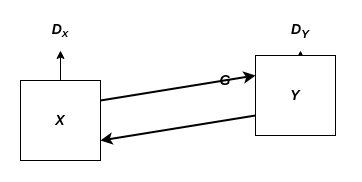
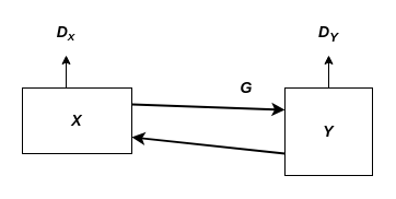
  <mxCell id="0" />
  <mxCell id="1" parent="0" />
  <mxCell id="2" style="edgeStyle=orthogonalEdgeStyle;rounded=0;orthogonalLoop=1;jettySize=auto;html=1;exitX=0.5;exitY=0;exitDx=0;exitDy=0;" edge="1" parent="1" source="4"><mxGeometry relative="1" as="geometry"><mxPoint x="60" y="50" as="targetPoint" /></mxGeometry></mxCell>
  <mxCell id="3" style="rounded=0;orthogonalLoop=1;jettySize=auto;html=1;entryX=0;entryY=0.25;entryDx=0;entryDy=0;strokeWidth=2;exitX=1;exitY=0.25;exitDx=0;exitDy=0;" edge="1" parent="1" source="4" target="7"><mxGeometry relative="1" as="geometry" /></mxCell>
- <mxCell id="4" value="&lt;b&gt;&lt;i&gt;&lt;font style=&quot;font-size: 14px&quot;&gt;X&lt;/font&gt;&lt;/i&gt;&lt;/b&gt;" style="whiteSpace=wrap;html=1;aspect=fixed;" vertex="1" parent="1"><mxGeometry x="20" y="80" width="80" height="80" as="geometry" /></mxCell>
+ <mxCell id="4" value="&lt;b&gt;&lt;i&gt;&lt;font style=&quot;font-size: 14px&quot;&gt;X&lt;/font&gt;&lt;/i&gt;&lt;/b&gt;" style="whiteSpace=wrap;html=1;aspect=fixed;" vertex="1" parent="1"><mxGeometry x="20" y="80" width="100" height="60" as="geometry" /></mxCell>
  <mxCell id="5" style="edgeStyle=orthogonalEdgeStyle;rounded=0;orthogonalLoop=1;jettySize=auto;html=1;exitX=0.5;exitY=0;exitDx=0;exitDy=0;" edge="1" parent="1" source="7"><mxGeometry relative="1" as="geometry"><mxPoint x="300" y="50" as="targetPoint" /></mxGeometry></mxCell>
  <mxCell id="6" style="edgeStyle=none;rounded=0;orthogonalLoop=1;jettySize=auto;html=1;exitX=0;exitY=0.75;exitDx=0;exitDy=0;entryX=1;entryY=0.75;entryDx=0;entryDy=0;strokeWidth=2;" edge="1" parent="1" source="7" target="4"><mxGeometry relative="1" as="geometry" /></mxCell>
- <mxCell id="7" value="&lt;span style=&quot;font-size: 14px&quot;&gt;&lt;b&gt;&lt;i&gt;Y&lt;/i&gt;&lt;/b&gt;&lt;/span&gt;" style="whiteSpace=wrap;html=1;aspect=fixed;" vertex="1" parent="1"><mxGeometry x="255" y="55" width="80" height="80" as="geometry" /></mxCell>
+ <mxCell id="7" value="&lt;span style=&quot;font-size: 14px&quot;&gt;&lt;b&gt;&lt;i&gt;Y&lt;/i&gt;&lt;/b&gt;&lt;/span&gt;" style="whiteSpace=wrap;html=1;aspect=fixed;" vertex="1" parent="1"><mxGeometry x="260" y="80" width="80" height="80" as="geometry" /></mxCell>
  <mxCell id="8" value="&lt;font&gt;&lt;b&gt;&lt;i&gt;&lt;span style=&quot;font-size: 14px&quot;&gt;D&lt;/span&gt;&lt;span style=&quot;font-size: 11.667px&quot;&gt;&lt;sub&gt;X&lt;/sub&gt;&lt;/span&gt;&lt;/i&gt;&lt;/b&gt;&lt;/font&gt;" style="text;html=1;strokeColor=none;fillColor=none;align=center;verticalAlign=middle;whiteSpace=wrap;rounded=0;" vertex="1" parent="1"><mxGeometry x="30" y="20" width="60" height="20" as="geometry" /></mxCell>
  <mxCell id="9" value="&lt;span style=&quot;font-size: 14px&quot;&gt;&lt;b&gt;&lt;i&gt;D&lt;sub&gt;Y&lt;/sub&gt;&lt;/i&gt;&lt;/b&gt;&lt;/span&gt;" style="text;html=1;strokeColor=none;fillColor=none;align=center;verticalAlign=middle;whiteSpace=wrap;rounded=0;" vertex="1" parent="1"><mxGeometry x="270" y="20" width="60" height="20" as="geometry" /></mxCell>
  <mxCell id="10" value="&lt;font style=&quot;font-size: 14px&quot;&gt;&lt;i&gt;&lt;b&gt;G&lt;/b&gt;&lt;/i&gt;&lt;/font&gt;" style="text;html=1;strokeColor=none;fillColor=none;align=center;verticalAlign=middle;whiteSpace=wrap;rounded=0;" vertex="1" parent="1"><mxGeometry x="205" y="70" width="40" height="20" as="geometry" /></mxCell>
